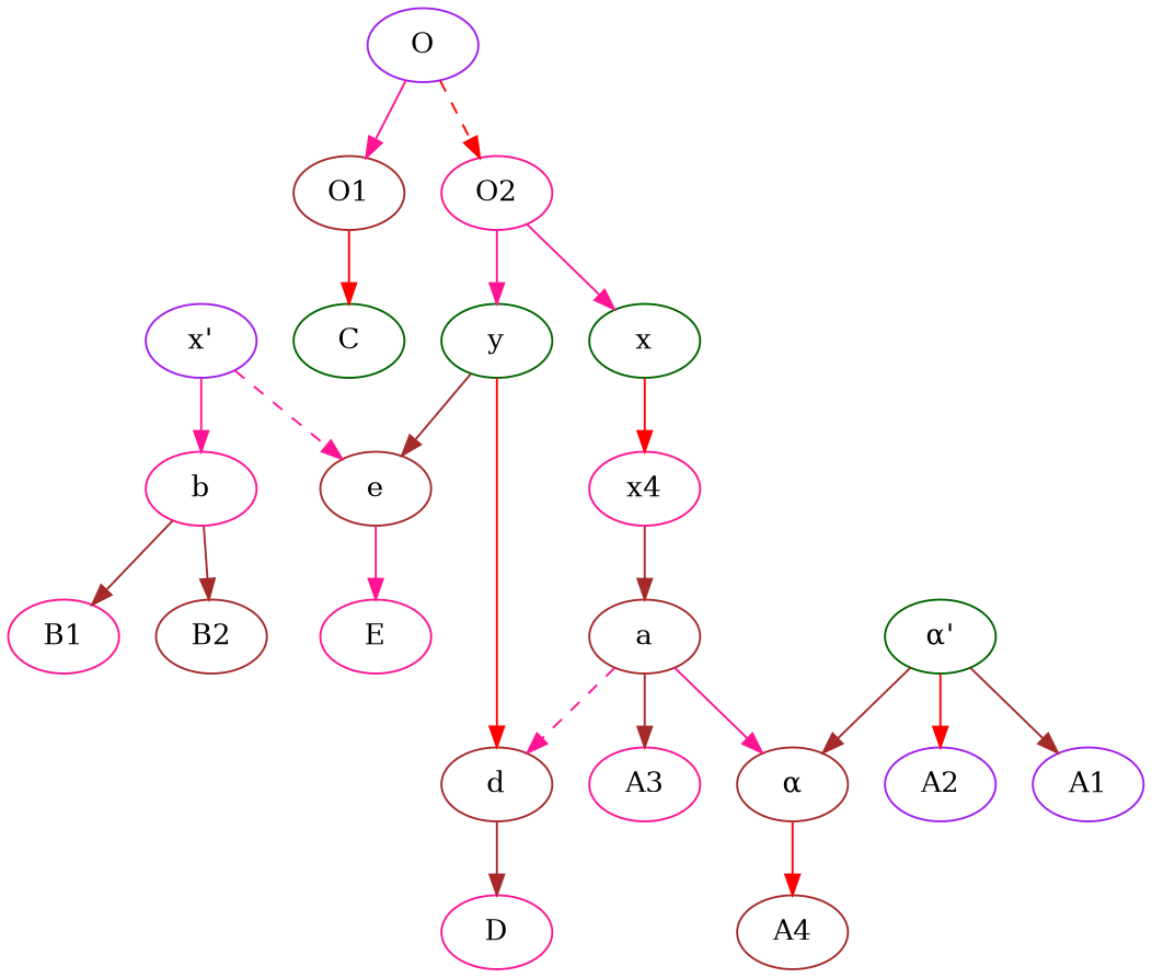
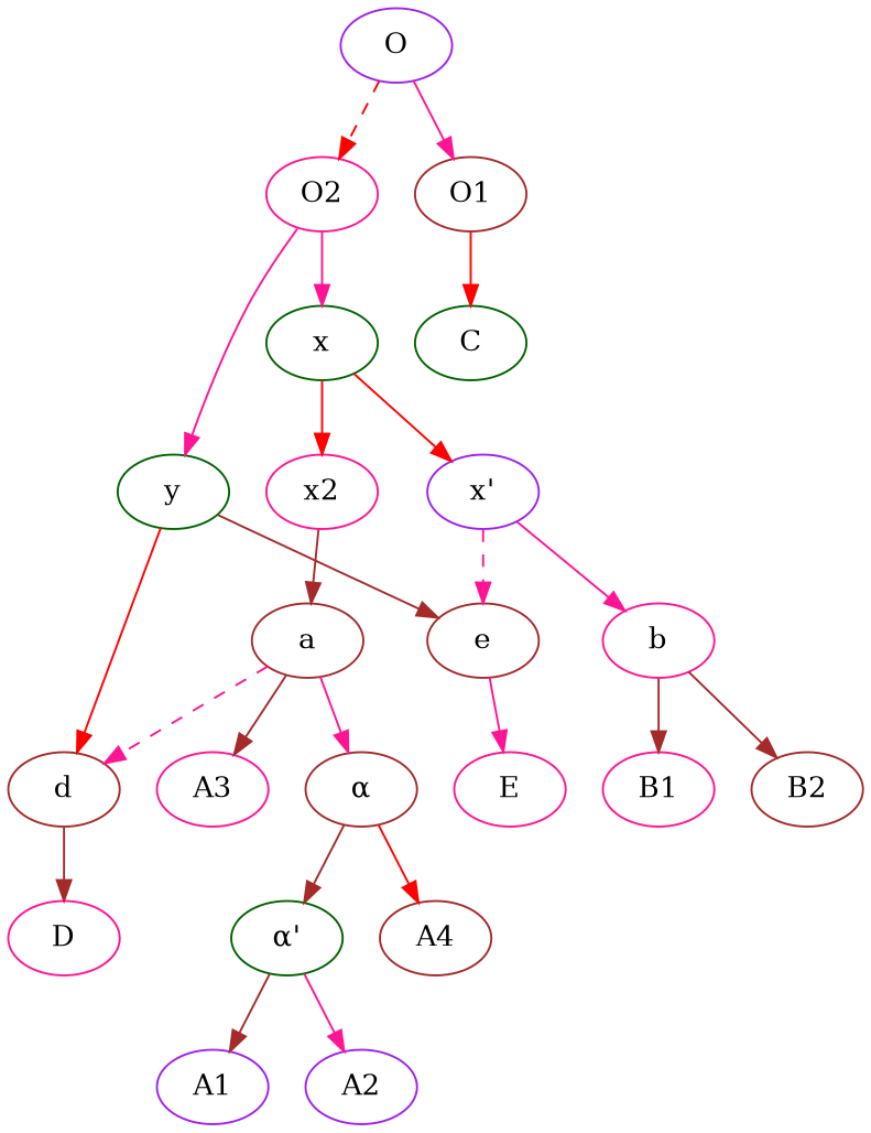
  digraph {
    node [color=brown]
    edge [color=brown]
    n1 [label="α"]
    a
    d
    A3 [color=deeppink]
    n5 [color=darkgreen label="α'"]
    A4
    D [color=deeppink]
    A1 [color=purple]
    A2 [color=purple]
    b [color=deeppink]
    B1 [color=deeppink]
    B2
    O [color=purple]
    O1
    O2 [color=deeppink]
    C [color=darkgreen]
    x [color=darkgreen]
    y [color=darkgreen]
    n19 [color=purple label="x'"]
-   x2 [color=deeppink label=x4]
+   x2 [color=deeppink]
    e
    E [color=deeppink]
-   n5 -> n1
+   n1 -> n5
    n1 -> A4 [color=red]
    a -> n1 [color=deeppink]
    a -> d [color=deeppink style=dashed]
    a -> A3
    d -> D
    n5 -> A1
-   n5 -> A2 [color=red]
+   n5 -> A2 [color=deeppink]
    b -> B1
    b -> B2
    O -> O1 [color=deeppink]
    O -> O2 [color=red style=dashed]
    O1 -> C [color=red]
    O2 -> x [color=deeppink]
    O2 -> y [color=deeppink]
+   x -> n19 [color=red]
    x -> x2 [color=red]
    y -> d [color=red]
    y -> e
    n19 -> b [color=deeppink]
    n19 -> e [color=deeppink style=dashed]
    x2 -> a
    e -> E [color=deeppink]
  }
